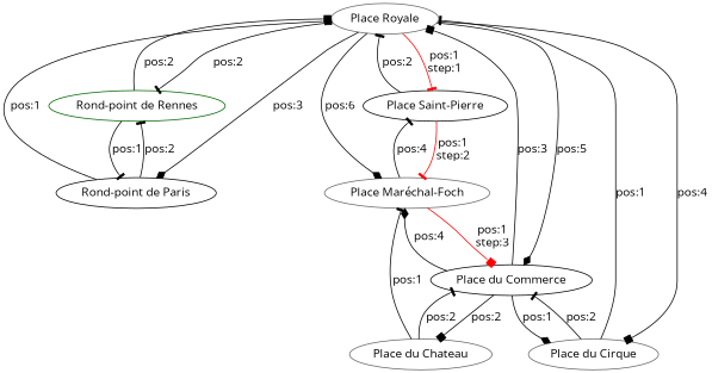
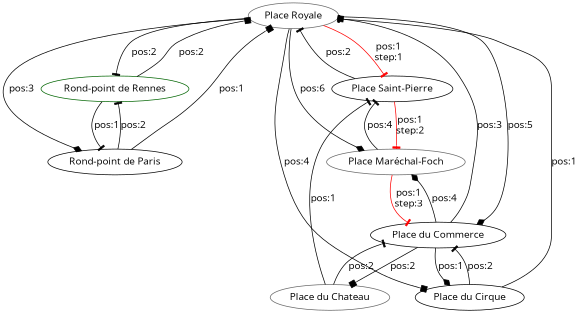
  digraph {
    fontname="Open Sans"
    node [color=gray40 fontname="Open Sans"]
    edge [arrowhead=tee fontname="Open Sans"]
    n1 [label="Place Royale"]
    n2 [color=darkgreen label="Rond-point de Rennes"]
    n3 [color=black label="Rond-point de Paris"]
    n4 [color=black label="Place Saint-Pierre"]
    n5 [label="Place Maréchal-Foch"]
    n6 [color=black label="Place du Commerce"]
-   n7 [label="Place du Cirque"]
+   n7 [color=black label="Place du Cirque"]
    n8 [label="Place du Chateau"]
    n1 -> n2 [label="pos:2\n"]
    n1 -> n3 [arrowhead=diamond label="pos:3\n"]
    n1 -> n4 [color=red label="pos:1\nstep:1\n"]
    n1 -> n5 [arrowhead=diamond label="pos:6\n"]
    n1 -> n6 [arrowhead=diamond label="pos:5\n"]
    n1 -> n7 [arrowhead=box label="pos:4\n"]
    n2 -> n1 [arrowhead=box label="pos:2\n"]
    n2 -> n3 [label="pos:1\n"]
    n3 -> n1 [arrowhead=box label="pos:1\n"]
    n3 -> n2 [label="pos:2\n"]
    n4 -> n1 [label="pos:2\n"]
    n4 -> n5 [color=red label="pos:1\nstep:2\n"]
    n5 -> n4 [label="pos:4\n"]
-   n5 -> n6 [arrowhead=box color=red label="pos:1\nstep:3\n"]
+   n5 -> n6 [color=red label="pos:1\nstep:3\n"]
    n6 -> n1 [arrowhead=box label="pos:3\n"]
    n6 -> n5 [arrowhead=diamond label="pos:4\n"]
    n6 -> n7 [arrowhead=diamond label="pos:1\n"]
    n6 -> n8 [arrowhead=box label="pos:2\n"]
    n7 -> n1 [label="pos:1\n"]
    n7 -> n6 [label="pos:2\n"]
-   n8 -> n5 [label="pos:1\n"]
+   n8 -> n4 [label="pos:1\n"]
    n8 -> n6 [label="pos:2\n"]
  }
